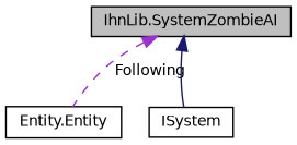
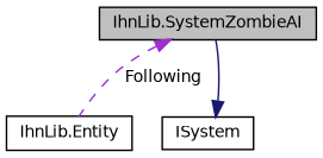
  digraph {
    node [color=black fillcolor=white fontname=Helvetica fontsize=10 shape=record style=filled]
    edge [dir=back fontname=Helvetica fontsize=10 labelfontname=Helvetica labelfontsize=10]
    n1 [fillcolor=grey75 fontcolor=black height=0.2 label="IhnLib.SystemZombieAI" width=0.4]
-   n2 [height=0.2 label="Entity.Entity" width=0.4]
+   n2 [height=0.2 label="IhnLib.Entity" width=0.4]
    n3 [height=0.2 label=ISystem width=0.4]
    n1 -> n2 [color=darkorchid3 label=" Following" style=dashed]
-   n1 -> n3 [color=midnightblue style=solid]
+   n3 -> n1 [color=midnightblue style=solid]
  }
